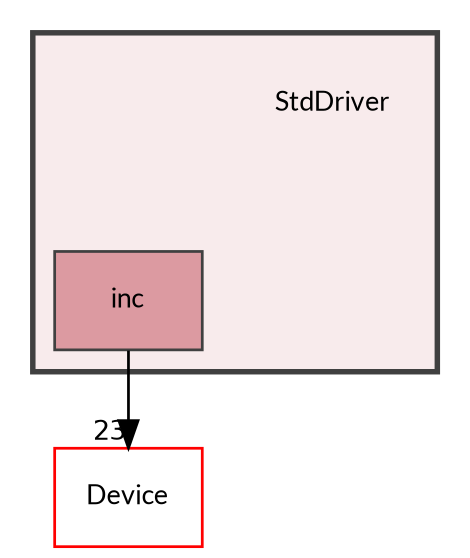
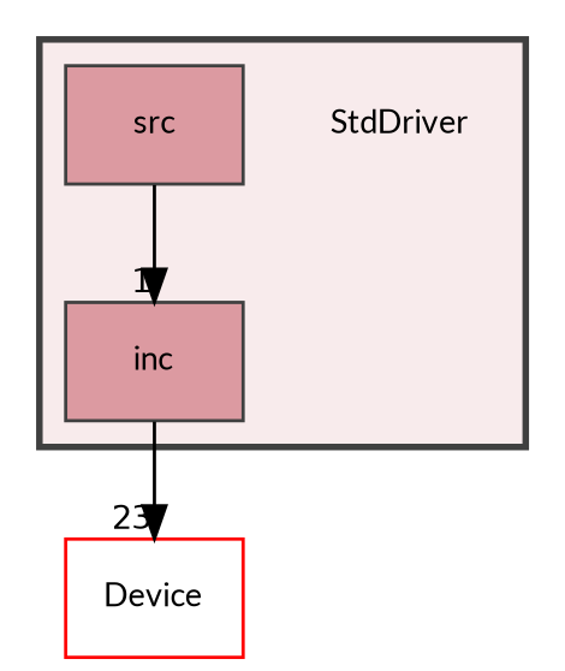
  digraph {
    compound=true
    fontname=Lato
    node [fontname=Lato fontsize=10 shape=box color=grey25 fillcolor="#dc9aa1"]
    edge [fontname=Lato fontsize=10 labeldistance=1.5 labelfontname=Helvetica labelfontsize=10]
    n1 [label=StdDriver shape=plaintext color="" fillcolor=""]
    n2 [label=inc style="filled,"]
+   n3 [label=src style="filled,"]
    n4 [color=red fillcolor="#f8ebec" label=Device]
    subgraph cluster_1 {
      bgcolor="#f8ebec"
      fontsize=10
      pencolor=grey25
      style="filled,bold,"
      n1
      n2
+     n3
    }
    n2 -> n4 [headlabel=23]
+   n3 -> n2 [headlabel=1]
  }
